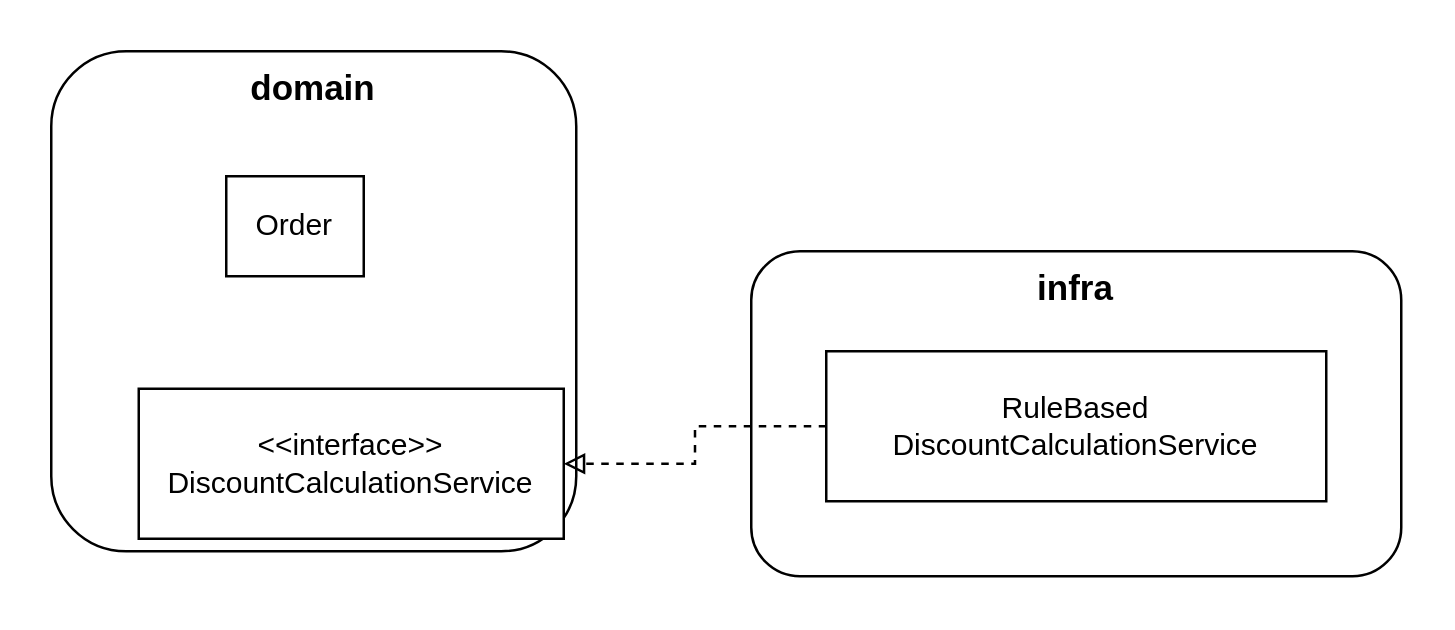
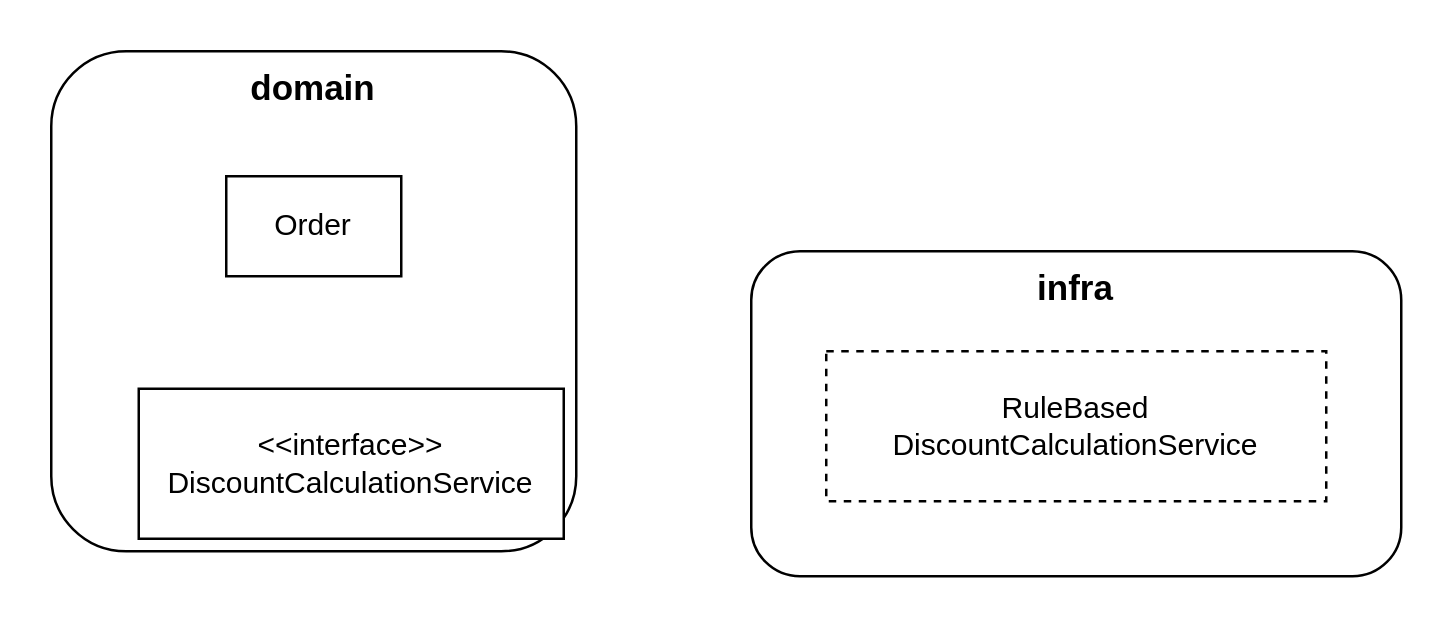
  <mxCell id="0" />
  <mxCell id="1" parent="0" />
  <mxCell id="2" value="domain" style="rounded=1;whiteSpace=wrap;html=1;verticalAlign=top;fontSize=14;fontStyle=1" vertex="1" parent="1"><mxGeometry x="20" y="20" width="210" height="200" as="geometry" /></mxCell>
  <mxCell id="3" value="infra" style="rounded=1;whiteSpace=wrap;html=1;fontSize=14;fontStyle=1;verticalAlign=top;" vertex="1" parent="1"><mxGeometry x="300" y="100" width="260" height="130" as="geometry" /></mxCell>
- <mxCell id="4" value="Order" style="rounded=0;whiteSpace=wrap;html=1;" vertex="1" parent="1"><mxGeometry x="90" y="70" width="55" height="40" as="geometry" /></mxCell>
+ <mxCell id="4" value="Order" style="rounded=0;whiteSpace=wrap;html=1;" vertex="1" parent="1"><mxGeometry x="90" y="70" width="70" height="40" as="geometry" /></mxCell>
  <mxCell id="5" value="&amp;lt;&amp;lt;interface&amp;gt;&amp;gt;&lt;div&gt;DiscountCalculationService&lt;/div&gt;" style="rounded=0;whiteSpace=wrap;html=1;" vertex="1" parent="1"><mxGeometry x="55" y="155" width="170" height="60" as="geometry" /></mxCell>
- <mxCell id="6" style="edgeStyle=orthogonalEdgeStyle;rounded=0;orthogonalLoop=1;jettySize=auto;html=1;entryX=1;entryY=0.5;entryDx=0;entryDy=0;dashed=1;endArrow=block;endFill=0;" edge="1" parent="1" source="7" target="5"><mxGeometry relative="1" as="geometry" /></mxCell>
- <mxCell id="7" value="RuleBased&lt;div&gt;DiscountCalculationService&lt;/div&gt;" style="rounded=0;whiteSpace=wrap;html=1;" vertex="1" parent="1"><mxGeometry x="330" y="140" width="200" height="60" as="geometry" /></mxCell>
+ <mxCell id="7" value="RuleBased&lt;div&gt;DiscountCalculationService&lt;/div&gt;" style="rounded=0;whiteSpace=wrap;html=1;dashed=1;" vertex="1" parent="1"><mxGeometry x="330" y="140" width="200" height="60" as="geometry" /></mxCell>
